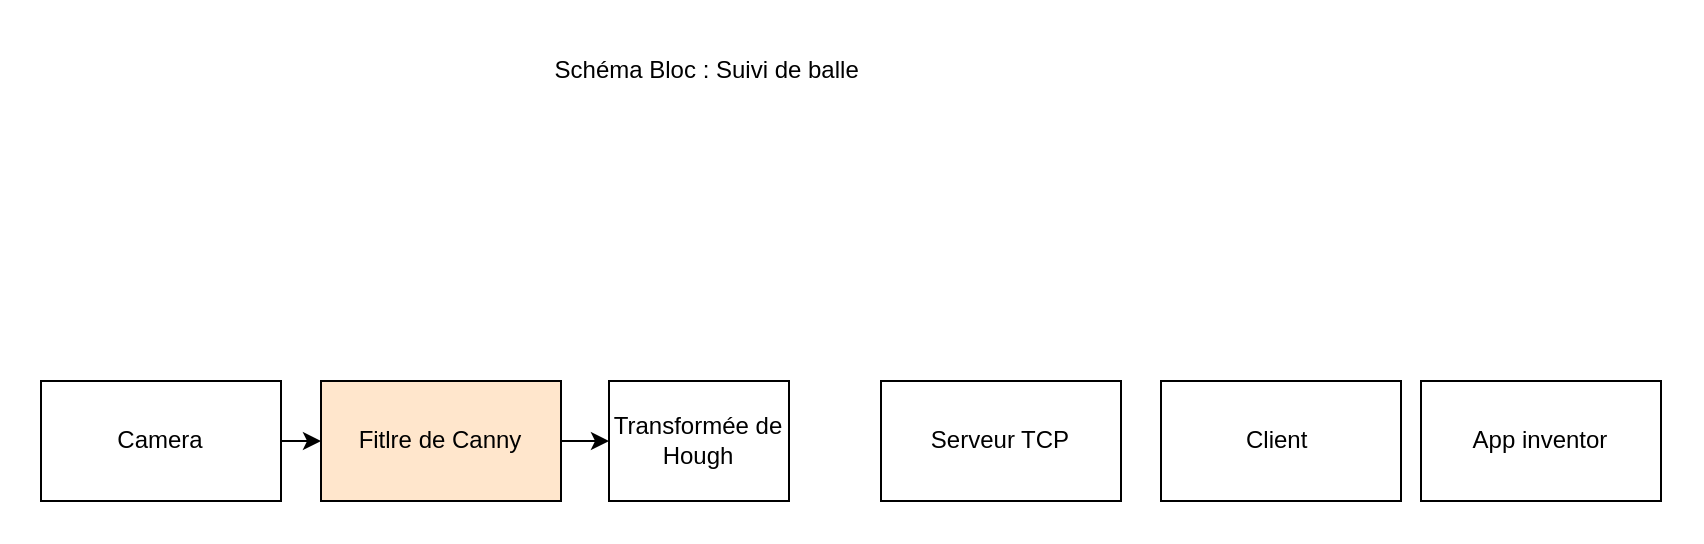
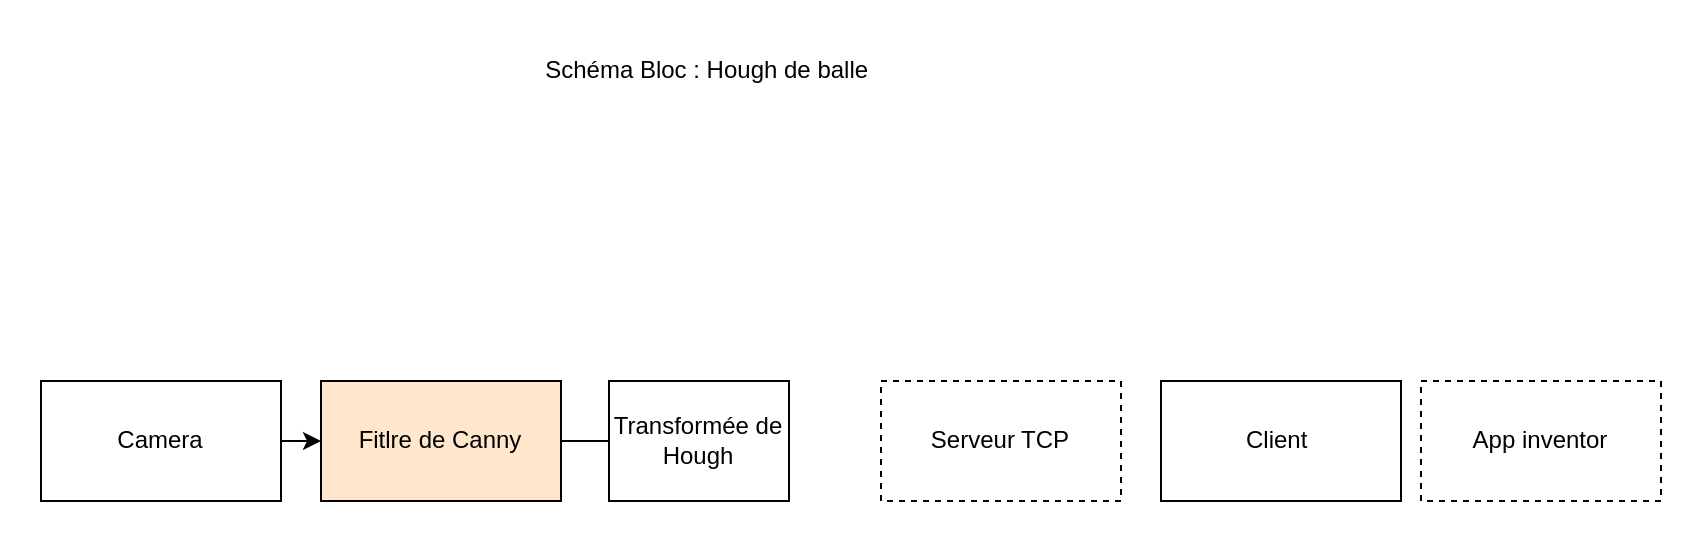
  <mxCell id="0" />
  <mxCell id="1" parent="0" />
  <mxCell id="2" value="Camera" style="rounded=0;whiteSpace=wrap;html=1;" vertex="1" parent="1"><mxGeometry x="20" y="190" width="120" height="60" as="geometry" /></mxCell>
- <mxCell id="3" value="Schéma Bloc : Suivi de balle&amp;nbsp;" style="text;html=1;strokeColor=none;fillColor=none;align=center;verticalAlign=middle;whiteSpace=wrap;rounded=0;" vertex="1" parent="1"><mxGeometry x="210" y="20" width="290" height="30" as="geometry" /></mxCell>
- <mxCell id="4" value="" style="edgeStyle=orthogonalEdgeStyle;rounded=0;orthogonalLoop=1;jettySize=auto;html=1;" edge="1" parent="1" source="5" target="6"><mxGeometry relative="1" as="geometry" /></mxCell>
+ <mxCell id="3" value="Schéma Bloc : Hough de balle&amp;nbsp;" style="text;html=1;strokeColor=none;fillColor=none;align=center;verticalAlign=middle;whiteSpace=wrap;rounded=0;" vertex="1" parent="1"><mxGeometry x="210" y="20" width="290" height="30" as="geometry" /></mxCell>
+ <mxCell id="4" value="" style="edgeStyle=orthogonalEdgeStyle;rounded=0;orthogonalLoop=1;jettySize=auto;html=1;endArrow=none;" edge="1" parent="1" source="5" target="6"><mxGeometry relative="1" as="geometry" /></mxCell>
  <mxCell id="5" value="Fitlre de Canny" style="rounded=0;whiteSpace=wrap;html=1;fillColor=#ffe6cc;" vertex="1" parent="1"><mxGeometry x="160" y="190" width="120" height="60" as="geometry" /></mxCell>
  <mxCell id="6" value="Transformée de Hough" style="rounded=0;whiteSpace=wrap;html=1;" vertex="1" parent="1"><mxGeometry x="304" y="190" width="90" height="60" as="geometry" /></mxCell>
- <mxCell id="7" value="Serveur TCP" style="rounded=0;whiteSpace=wrap;html=1;" vertex="1" parent="1"><mxGeometry x="440" y="190" width="120" height="60" as="geometry" /></mxCell>
+ <mxCell id="7" value="Serveur TCP" style="rounded=0;whiteSpace=wrap;html=1;dashed=1;" vertex="1" parent="1"><mxGeometry x="440" y="190" width="120" height="60" as="geometry" /></mxCell>
  <mxCell id="8" value="Client&amp;nbsp;" style="rounded=0;whiteSpace=wrap;html=1;" vertex="1" parent="1"><mxGeometry x="580" y="190" width="120" height="60" as="geometry" /></mxCell>
- <mxCell id="9" value="App inventor" style="rounded=0;whiteSpace=wrap;html=1;" vertex="1" parent="1"><mxGeometry x="710" y="190" width="120" height="60" as="geometry" /></mxCell>
+ <mxCell id="9" value="App inventor" style="rounded=0;whiteSpace=wrap;html=1;dashed=1;" vertex="1" parent="1"><mxGeometry x="710" y="190" width="120" height="60" as="geometry" /></mxCell>
  <mxCell id="10" value="" style="endArrow=classic;html=1;rounded=0;entryX=0;entryY=0.5;entryDx=0;entryDy=0;" edge="1" parent="1" target="5"><mxGeometry width="50" height="50" relative="1" as="geometry"><mxPoint x="140" y="220" as="sourcePoint" /><mxPoint x="190" y="170" as="targetPoint" /></mxGeometry></mxCell>
